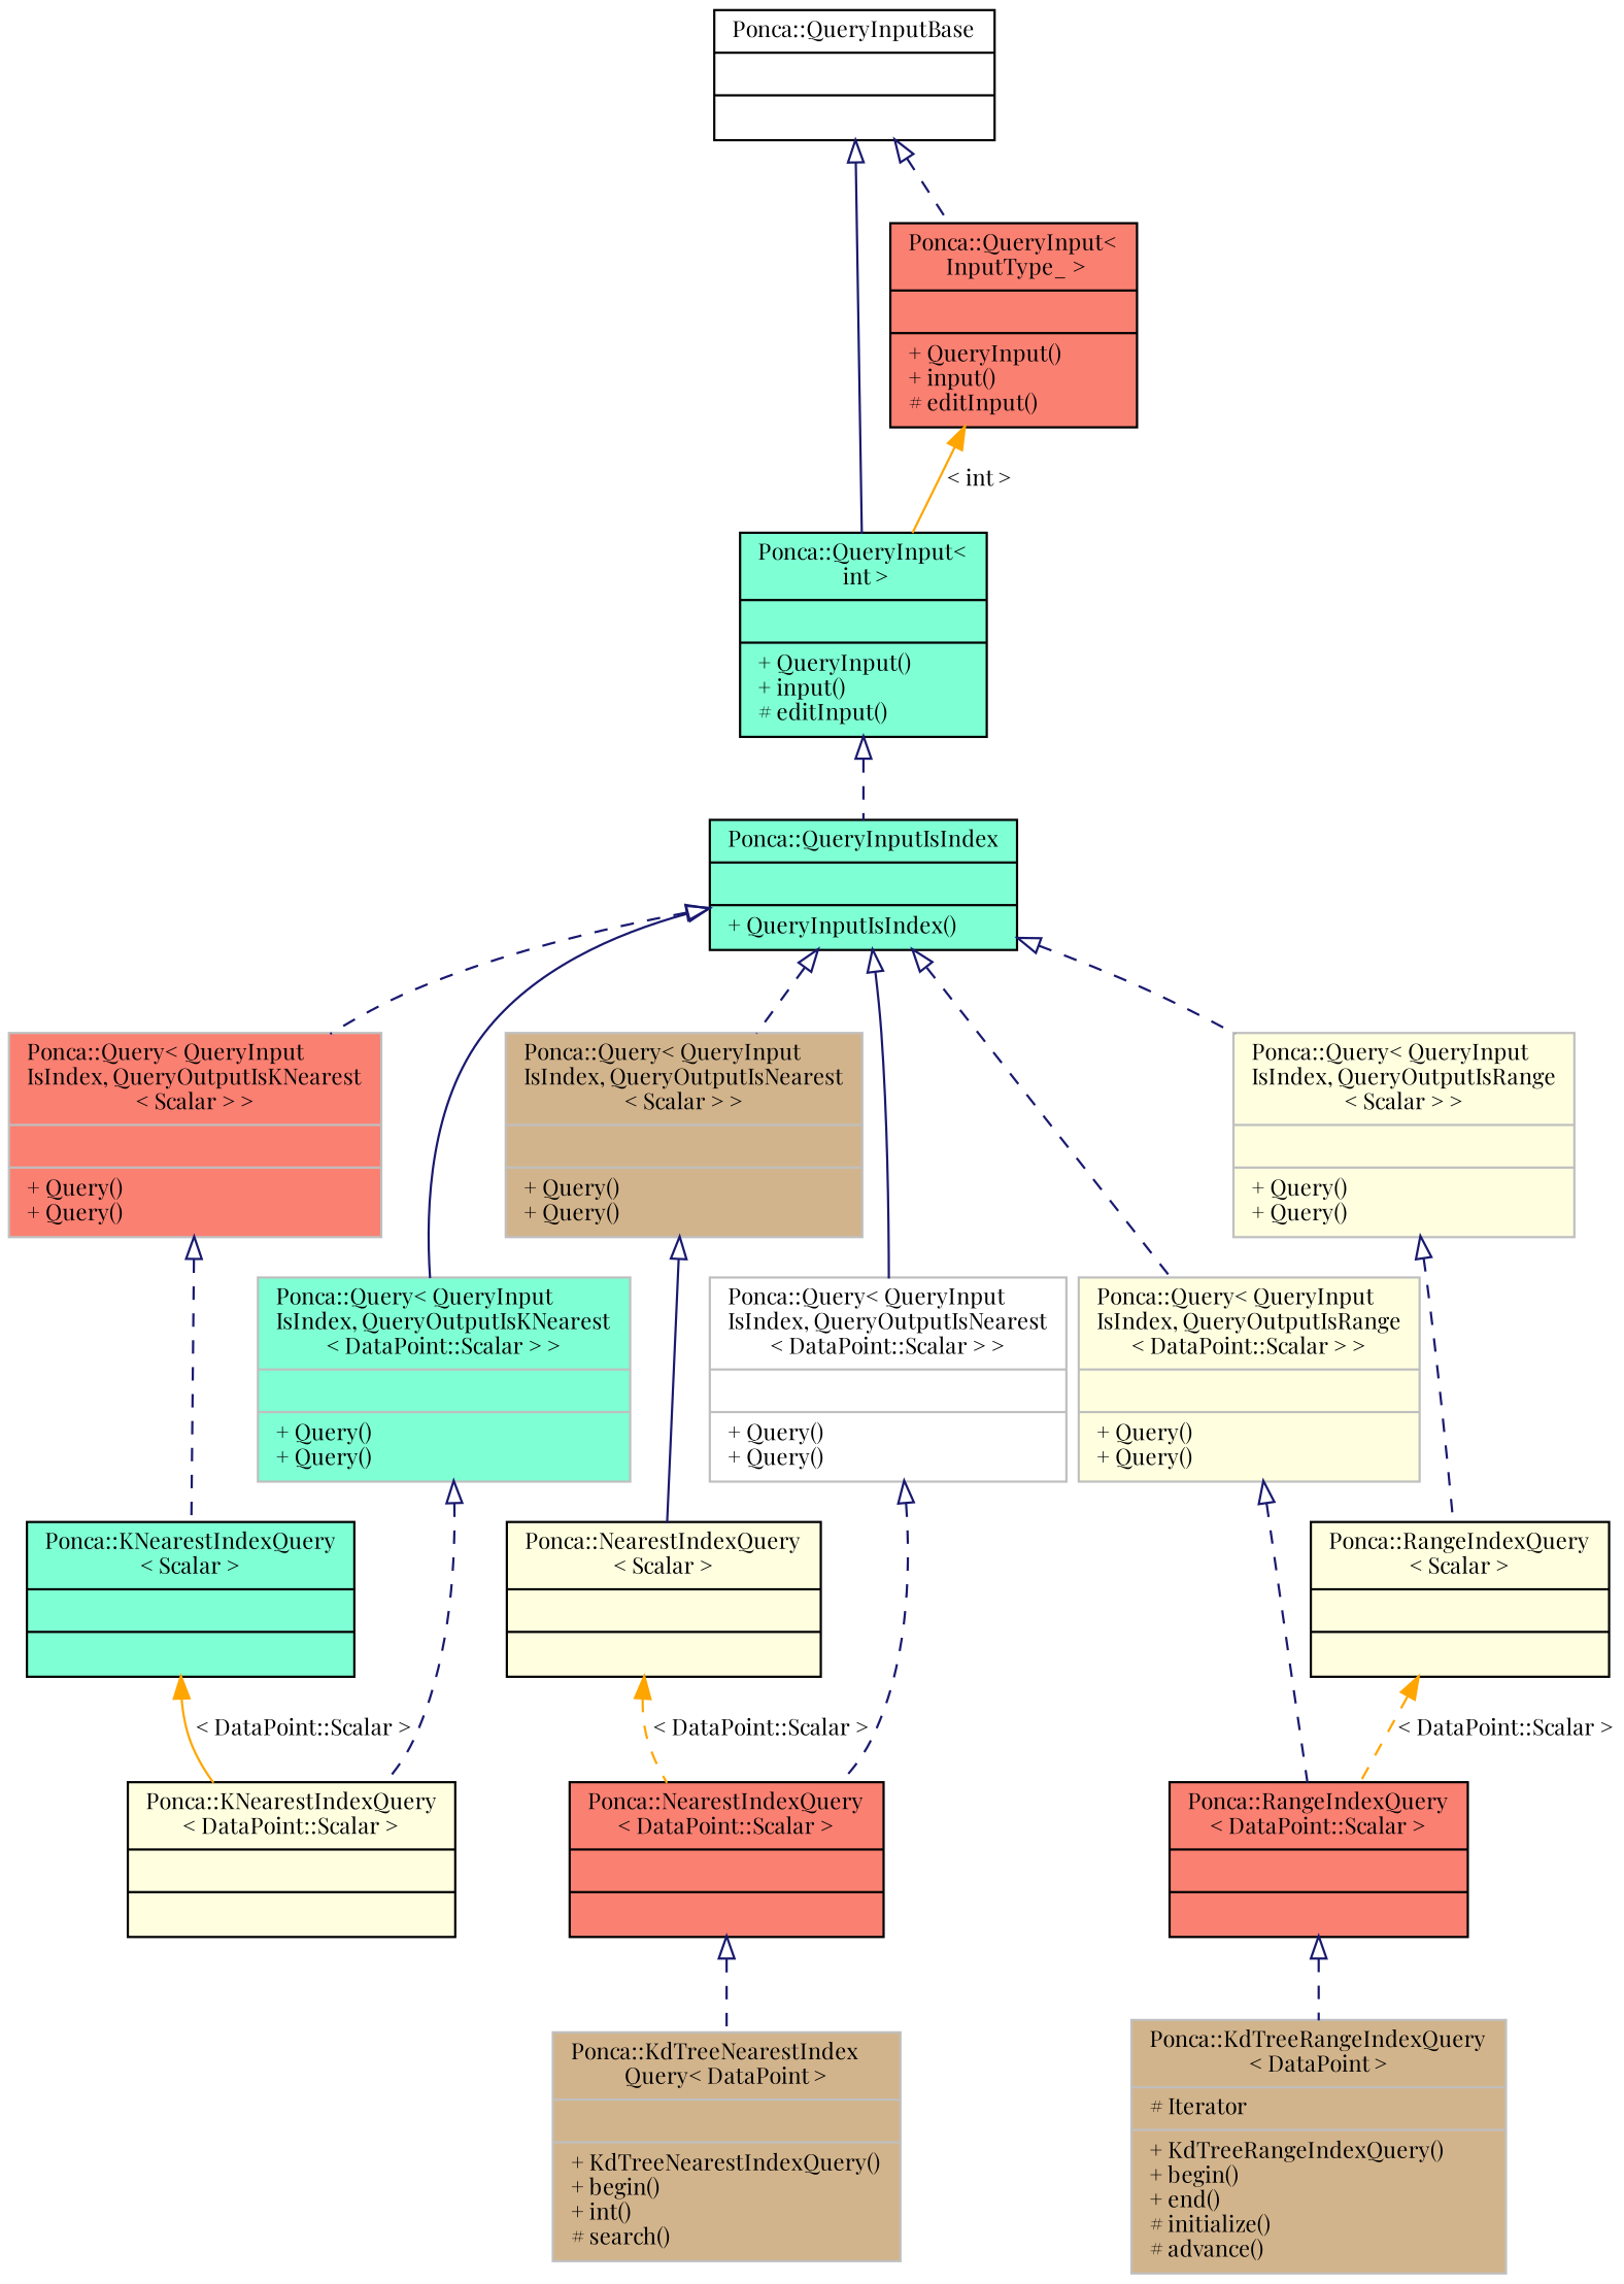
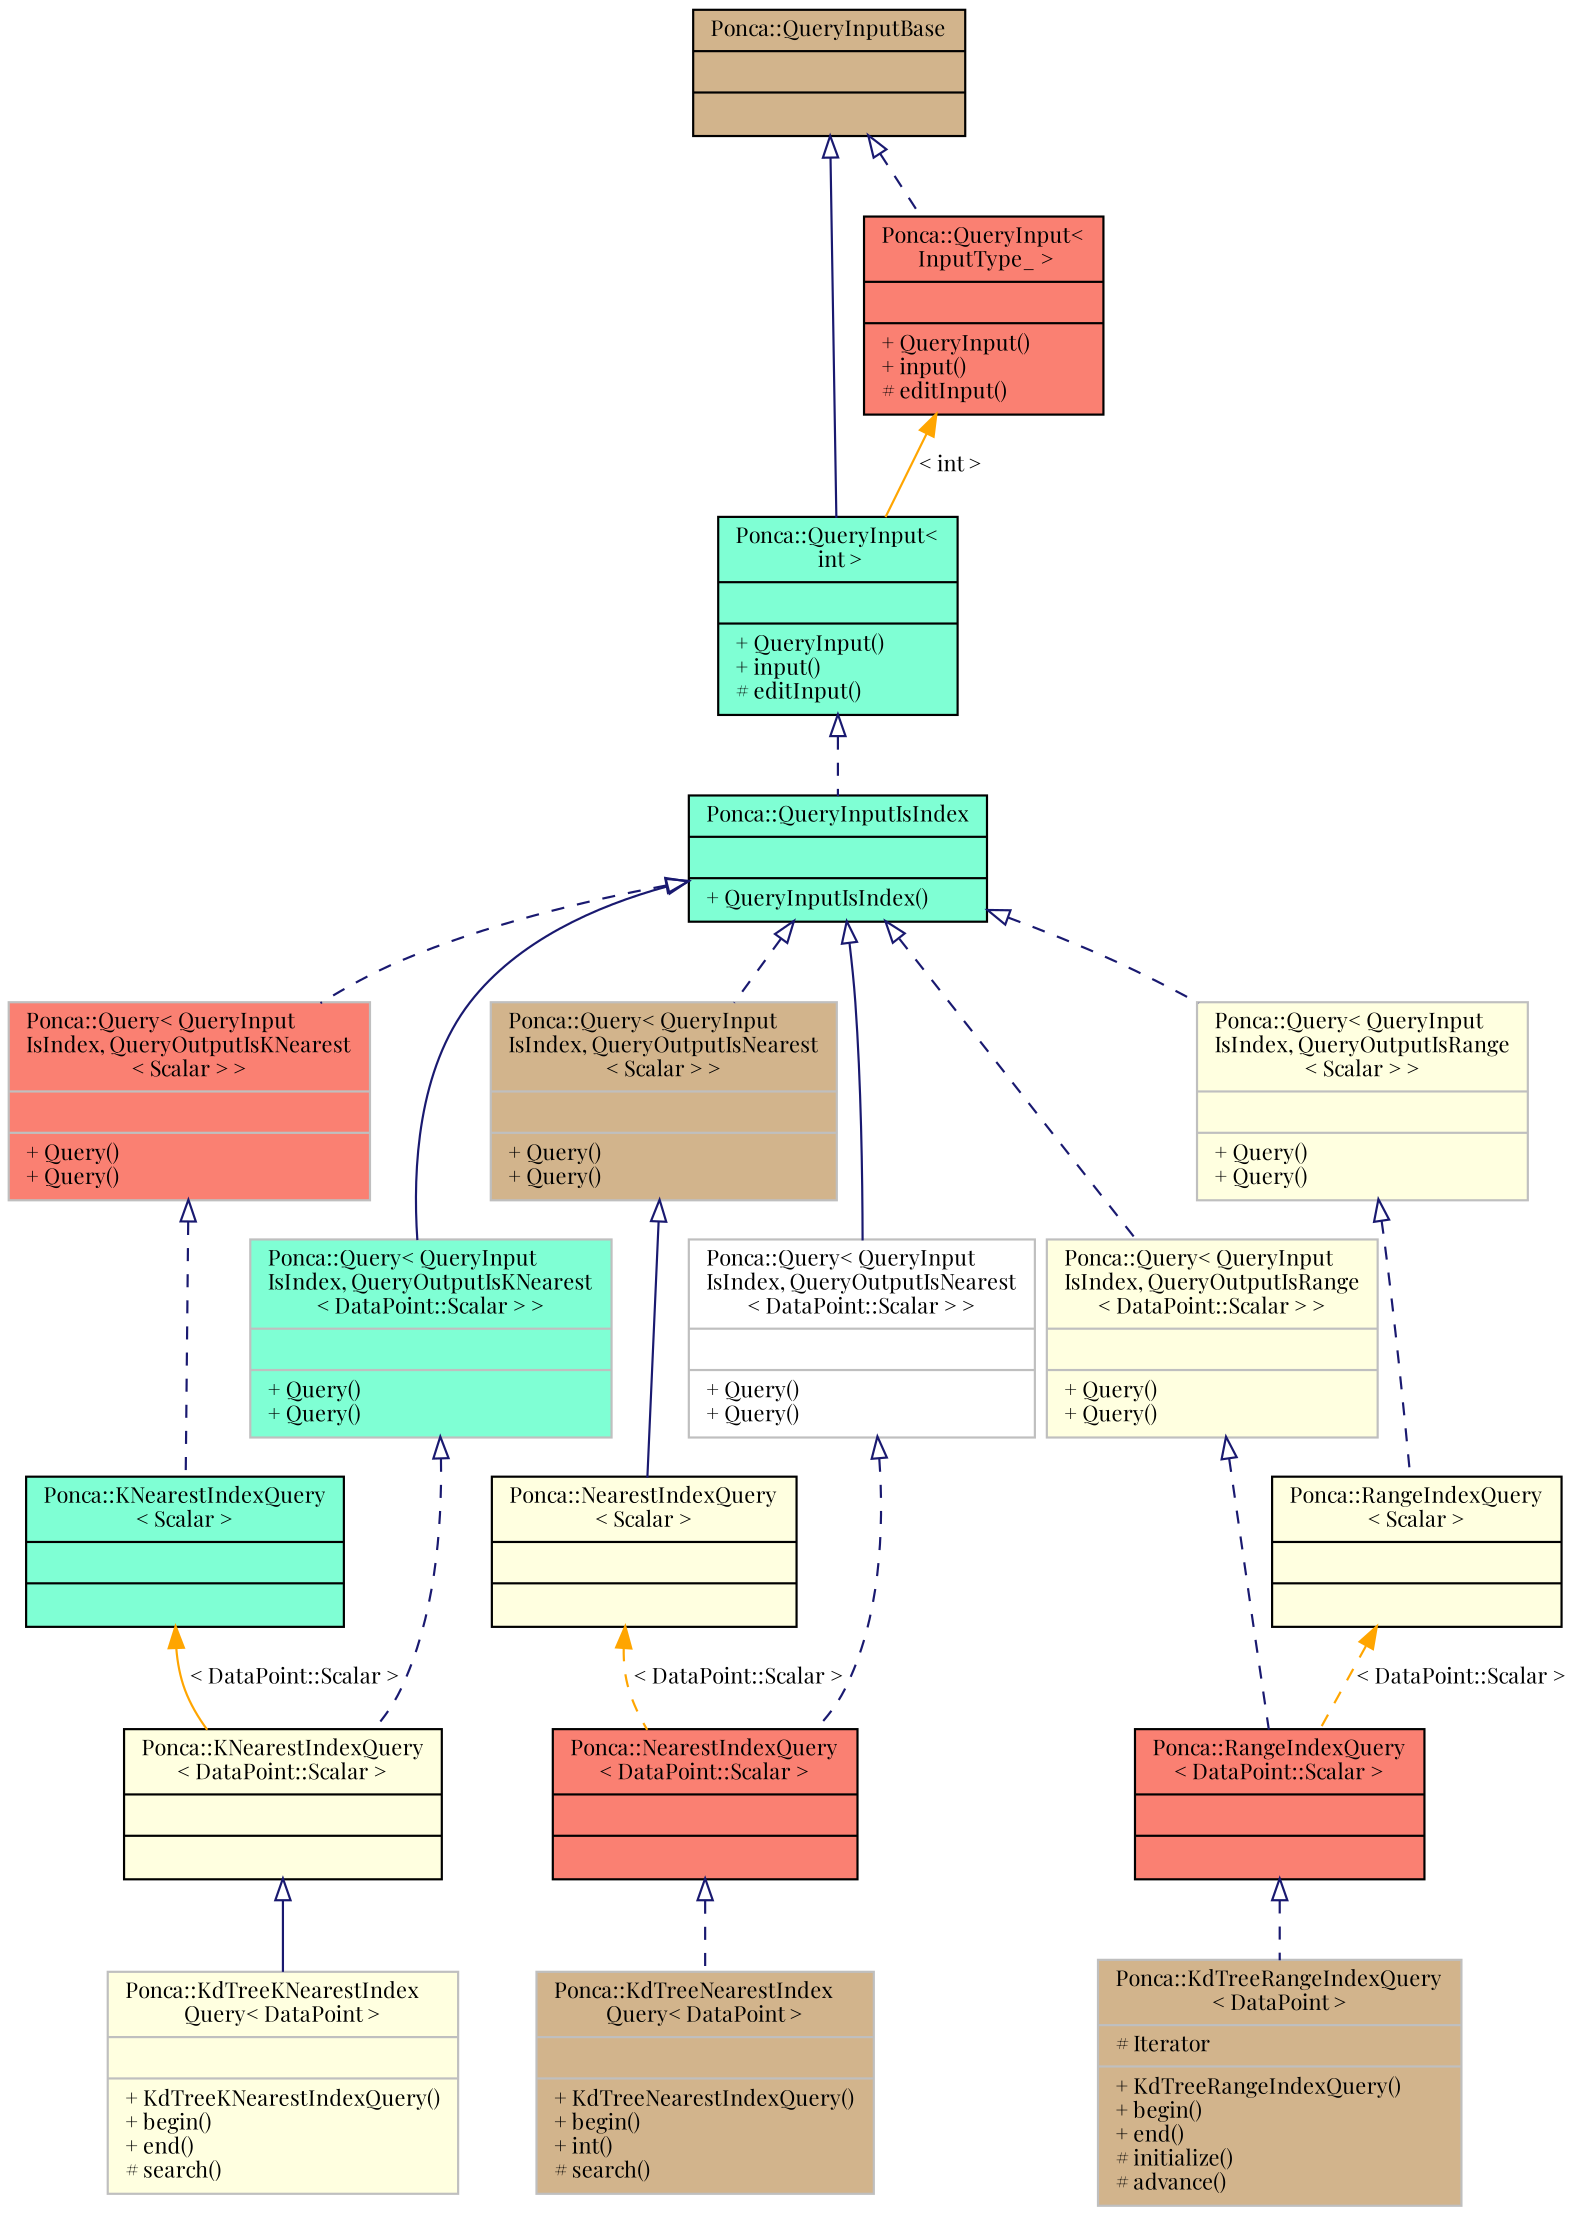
  digraph {
    fontname="Playfair Display"
    node [color=black fillcolor=lightyellow fontname="Playfair Display" fontsize=10 shape=record style=filled]
    edge [arrowtail=onormal color=midnightblue dir=back fontname="Playfair Display" fontsize=10 labelfontname=Helvetica labelfontsize=10 style=dashed]
    n1 [fillcolor=aquamarine fontcolor=black height=0.2 label="{Ponca::QueryInputIsIndex\n||+ QueryInputIsIndex()\l}" width=0.4]
    n2 [color=grey75 fillcolor=salmon height=0.2 label="{Ponca::Query\< QueryInput\lIsIndex, QueryOutputIsKNearest\l\< Scalar \> \>\n||+ Query()\l+ Query()\l}" width=0.4]
    n3 [color=grey75 fillcolor=aquamarine height=0.2 label="{Ponca::Query\< QueryInput\lIsIndex, QueryOutputIsKNearest\l\< DataPoint::Scalar \> \>\n||+ Query()\l+ Query()\l}" width=0.4]
    n4 [color=grey75 fillcolor=white height=0.2 label="{Ponca::Query\< QueryInput\lIsIndex, QueryOutputIsNearest\l\< DataPoint::Scalar \> \>\n||+ Query()\l+ Query()\l}" width=0.4]
    n5 [color=grey75 height=0.2 label="{Ponca::Query\< QueryInput\lIsIndex, QueryOutputIsRange\l\< DataPoint::Scalar \> \>\n||+ Query()\l+ Query()\l}" width=0.4]
    n6 [color=grey75 fillcolor=tan height=0.2 label="{Ponca::Query\< QueryInput\lIsIndex, QueryOutputIsNearest\l\< Scalar \> \>\n||+ Query()\l+ Query()\l}" width=0.4]
    n7 [color=grey75 height=0.2 label="{Ponca::Query\< QueryInput\lIsIndex, QueryOutputIsRange\l\< Scalar \> \>\n||+ Query()\l+ Query()\l}" width=0.4]
    n8 [fillcolor=aquamarine height=0.2 label="{Ponca::KNearestIndexQuery\l\< Scalar \>\n||}" width=0.4]
    n9 [height=0.2 label="{Ponca::KNearestIndexQuery\l\< DataPoint::Scalar \>\n||}" width=0.4]
    n10 [fillcolor=salmon height=0.2 label="{Ponca::NearestIndexQuery\l\< DataPoint::Scalar \>\n||}" width=0.4]
    n11 [fillcolor=salmon height=0.2 label="{Ponca::RangeIndexQuery\l\< DataPoint::Scalar \>\n||}" width=0.4]
    n12 [height=0.2 label="{Ponca::NearestIndexQuery\l\< Scalar \>\n||}" width=0.4]
    n13 [height=0.2 label="{Ponca::RangeIndexQuery\l\< Scalar \>\n||}" width=0.4]
    n14 [fillcolor=aquamarine height=0.2 label="{Ponca::QueryInput\<\l int \>\n||+ QueryInput()\l+ input()\l# editInput()\l}" width=0.4]
-   n15 [fillcolor=white height=0.2 label="{Ponca::QueryInputBase\n||}" width=0.4]
+   n15 [fillcolor=tan height=0.2 label="{Ponca::QueryInputBase\n||}" width=0.4]
    n16 [fillcolor=salmon height=0.2 label="{Ponca::QueryInput\<\l InputType_ \>\n||+ QueryInput()\l+ input()\l# editInput()\l}" width=0.4]
+   n17 [color=grey75 height=0.2 label="{Ponca::KdTreeKNearestIndex\lQuery\< DataPoint \>\n||+ KdTreeKNearestIndexQuery()\l+ begin()\l+ end()\l# search()\l}" width=0.4]
    n18 [color=grey75 fillcolor=tan height=0.2 label="{Ponca::KdTreeNearestIndex\lQuery\< DataPoint \>\n||+ KdTreeNearestIndexQuery()\l+ begin()\l+ int()\l# search()\l}" width=0.4]
    n19 [color=grey75 fillcolor=tan height=0.2 label="{Ponca::KdTreeRangeIndexQuery\l\< DataPoint \>\n|# Iterator\l|+ KdTreeRangeIndexQuery()\l+ begin()\l+ end()\l# initialize()\l# advance()\l}" width=0.4]
    n1 -> n2
    n1 -> n3 [style=solid]
    n1 -> n4 [style=solid]
    n1 -> n5
    n1 -> n6
    n1 -> n7
    n2 -> n8
    n3 -> n9
    n4 -> n10
    n5 -> n11
    n6 -> n12 [style=solid]
    n7 -> n13
    n8 -> n9 [color=orange label=" \< DataPoint::Scalar \>" style=solid arrowtail=""]
+   n9 -> n17 [style=solid]
    n10 -> n18
    n11 -> n19
    n12 -> n10 [color=orange label=" \< DataPoint::Scalar \>" arrowtail=""]
    n13 -> n11 [color=orange label=" \< DataPoint::Scalar \>" arrowtail=""]
    n14 -> n1
    n15 -> n14 [style=solid]
    n15 -> n16
    n16 -> n14 [color=orange label=" \< int \>" style=solid arrowtail=""]
  }
